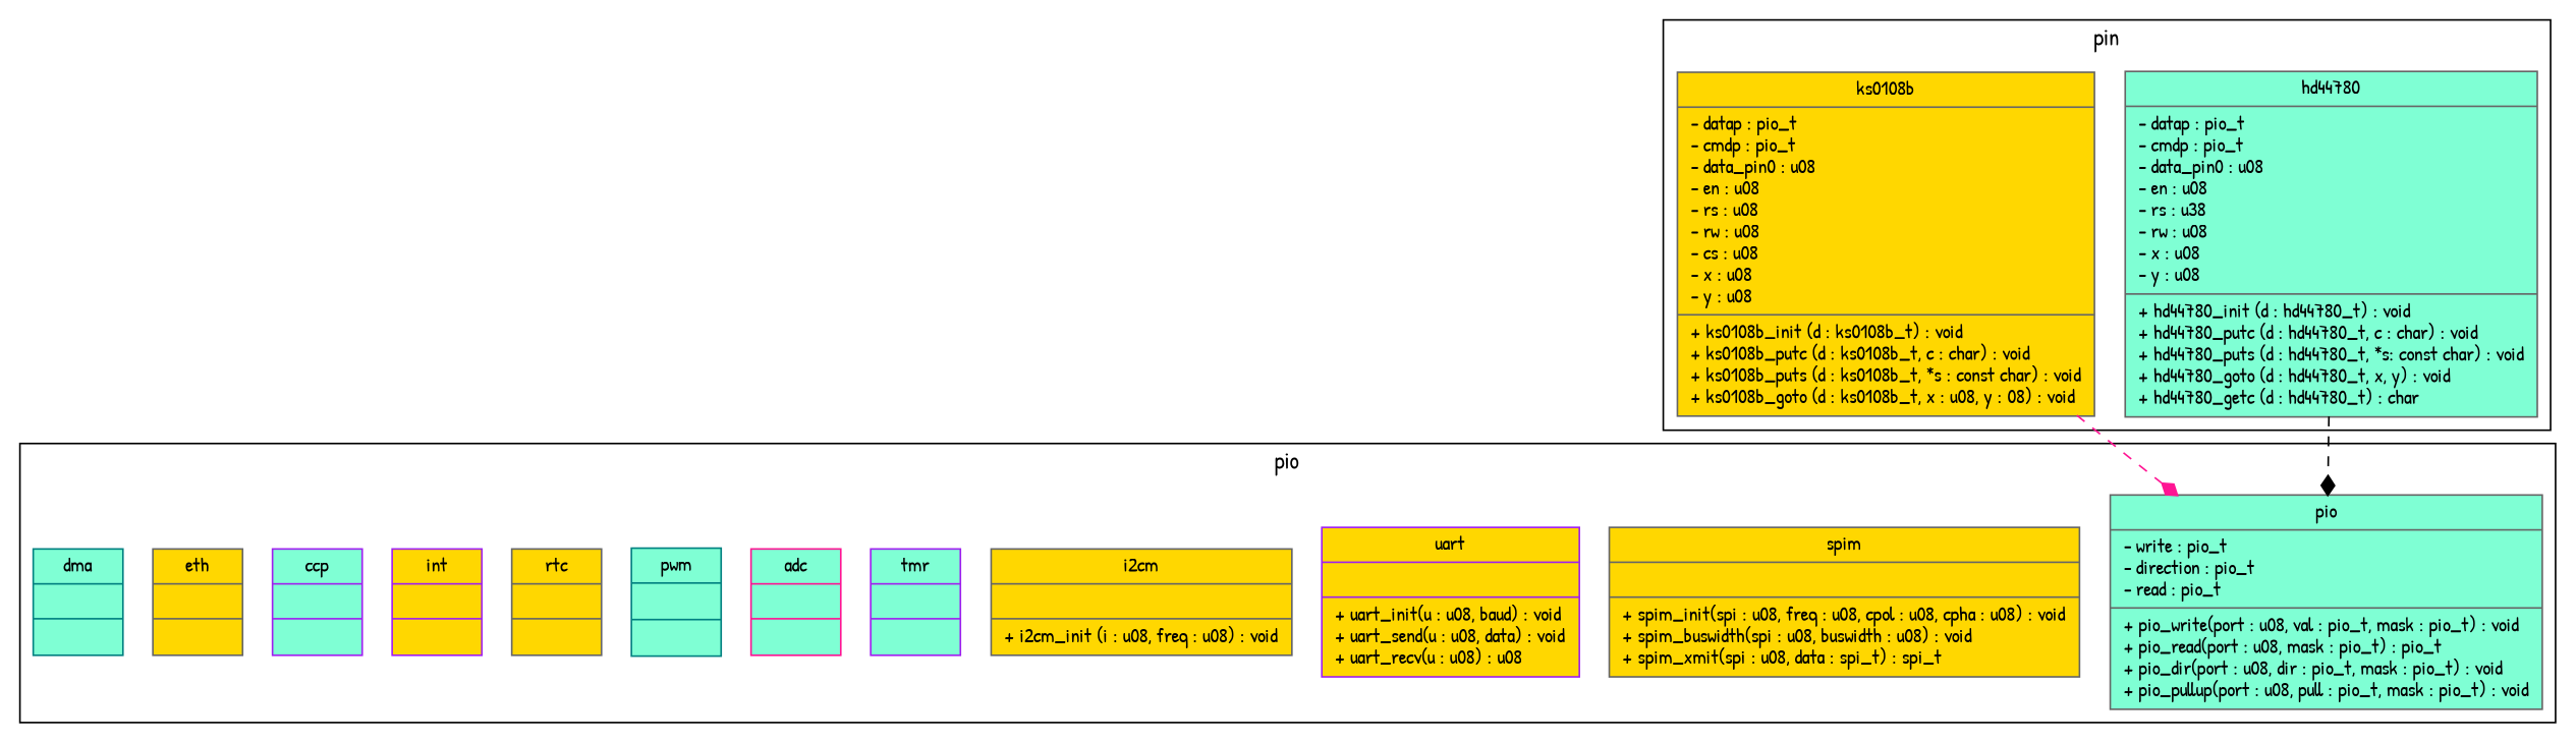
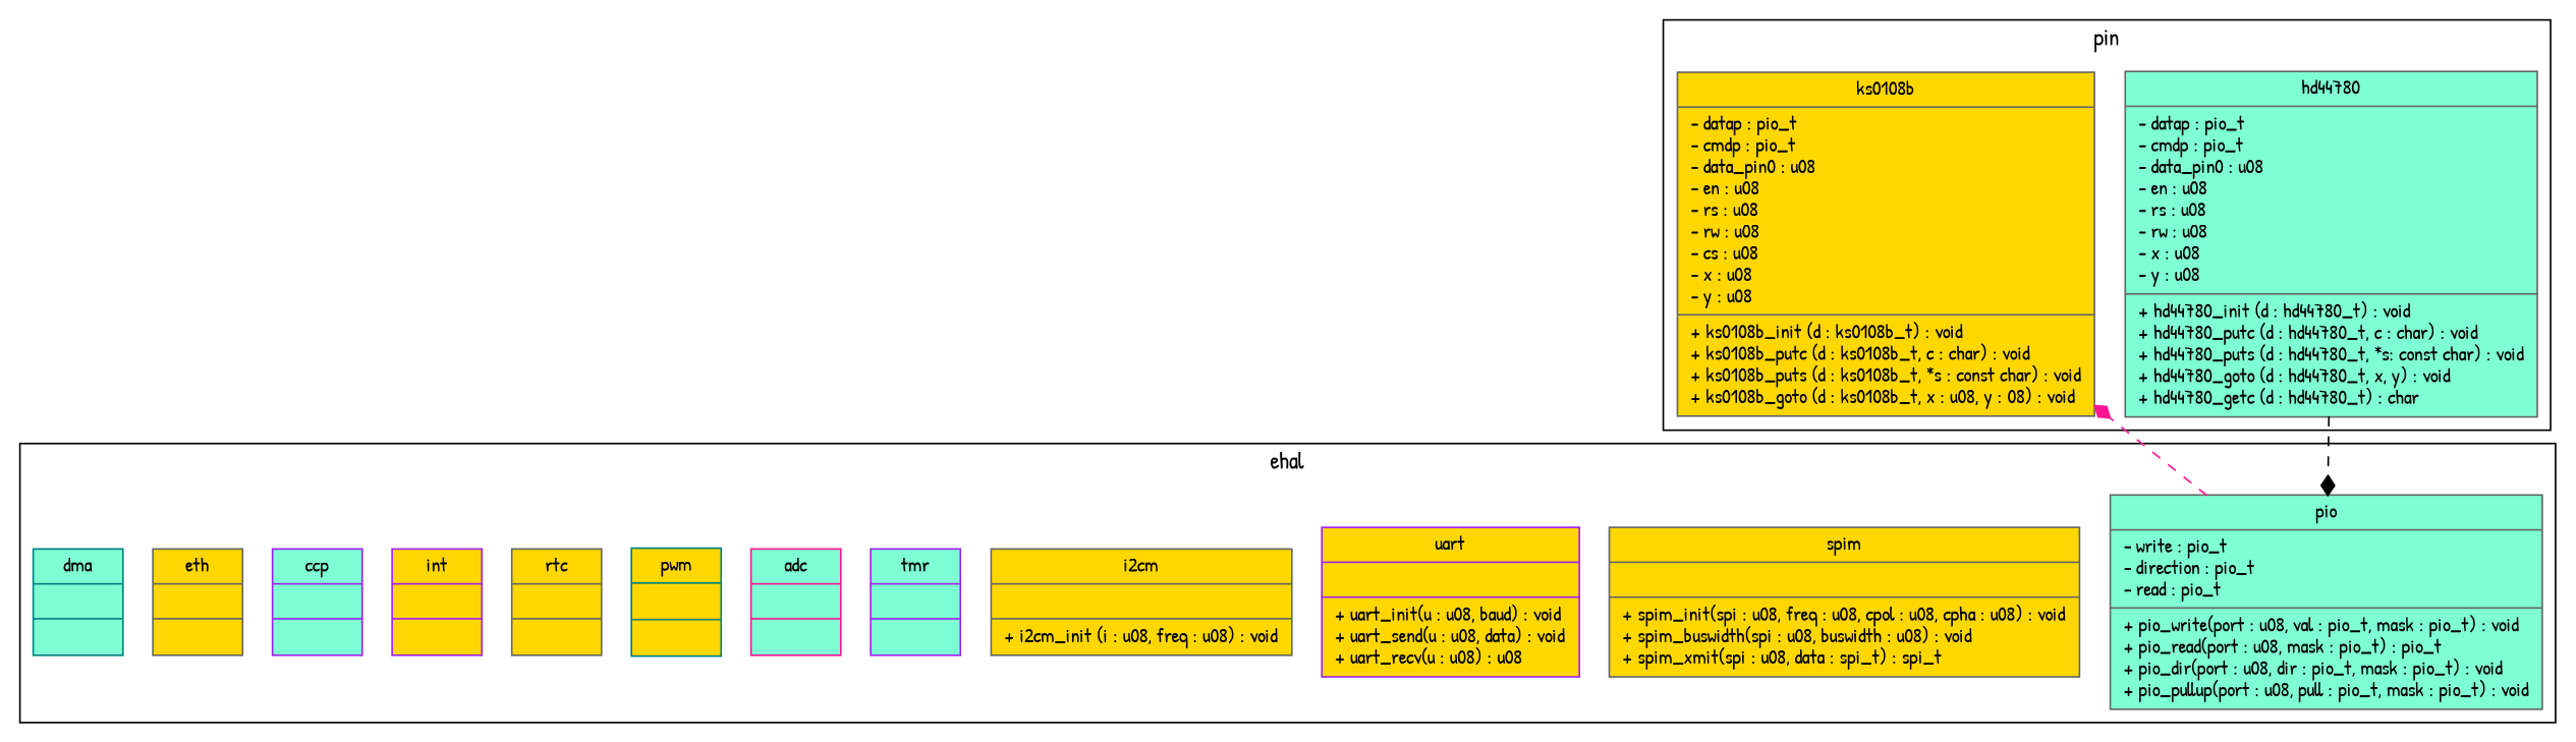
  digraph {
    fontname="Patrick Hand"
    node [color=gray40 fillcolor=aquamarine fontname="Patrick Hand" fontsize=12 shape=record style=filled]
    edge [arrowhead=diamond fontname="Patrick Hand" fontsize=8 style=dashed]
    n1 [label="{pio|- write : pio_t\l- direction : pio_t\l- read : pio_t\l|+ pio_write		(port : u08, val : pio_t, mask : pio_t) : void\l+ pio_read		(port : u08, mask : pio_t) : pio_t\l+ pio_dir		(port : u08, dir : pio_t, mask : pio_t) : void\l+ pio_pullup		(port : u08, pull : pio_t, mask : pio_t) : void\l}"]
    n2 [fillcolor=gold label="{spim||+ spim_init	(spi : u08, freq : u08, cpol : u08, cpha : u08) : void\l+ spim_buswidth	(spi : u08, buswidth : u08) : void\l+ spim_xmit	(spi : u08, data : spi_t) : spi_t\l}"]
    n3 [color=purple fillcolor=gold label="{uart||+ uart_init	(u : u08, baud) : void\l+ uart_send	(u : u08, data) : void\l+ uart_recv	(u : u08) : u08\l}"]
    n4 [fillcolor=gold label="{i2cm||+ i2cm_init (i : u08, freq : u08) : void}"]
    n5 [color=purple label="{tmr||}"]
    n6 [color=deeppink label="{adc||}"]
-   n7 [color=teal label="{pwm||}"]
+   n7 [color=teal fillcolor=gold label="{pwm||}"]
    n8 [fillcolor=gold label="{rtc||}"]
    n9 [color=purple fillcolor=gold label="{int||}"]
    n10 [color=purple label="{ccp||}"]
    n11 [fillcolor=gold label="{eth||}"]
    n12 [color=teal label="{dma||}"]
-   n13 [label="{hd44780|- datap : pio_t\l- cmdp : pio_t\l- data_pin0 : u08\l- en : u08\l- rs : u38\l- rw : u08\l- x : u08\l- y : u08\l|+ hd44780_init (d : hd44780_t) : void\l+ hd44780_putc (d : hd44780_t, c : char) : void\l+ hd44780_puts (d : hd44780_t, *s: const char) : void\l+ hd44780_goto (d : hd44780_t, x, y) : void\l+ hd44780_getc (d : hd44780_t) : char\l}"]
+   n13 [label="{hd44780|- datap : pio_t\l- cmdp : pio_t\l- data_pin0 : u08\l- en : u08\l- rs : u08\l- rw : u08\l- x : u08\l- y : u08\l|+ hd44780_init (d : hd44780_t) : void\l+ hd44780_putc (d : hd44780_t, c : char) : void\l+ hd44780_puts (d : hd44780_t, *s: const char) : void\l+ hd44780_goto (d : hd44780_t, x, y) : void\l+ hd44780_getc (d : hd44780_t) : char\l}"]
    n14 [fillcolor=gold label="{ks0108b|- datap : pio_t\l- cmdp : pio_t\l- data_pin0 : u08\l- en : u08\l- rs : u08\l- rw : u08\l- cs : u08\l- x : u08\l- y : u08\l|+ ks0108b_init (d : ks0108b_t) : void\l+ ks0108b_putc (d : ks0108b_t, c : char) : void\l+ ks0108b_puts (d : ks0108b_t, *s : const char) : void\l+ ks0108b_goto (d : ks0108b_t, x : u08, y : 08) : void\l}"]
    subgraph cluster_1 {
-     label=pio
+     label=ehal
      n1
      n2
      n3
      n4
      n5
      n6
      n7
      n8
      n9
      n10
      n11
      n12
    }
    subgraph cluster_2 {
      label=pin
      n13
      n14
    }
    n13 -> n1 [color=black]
-   n14 -> n1 [color=deeppink]
+   n1 -> n14 [color=deeppink]
  }
